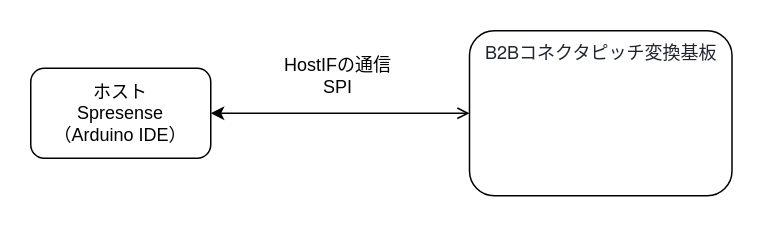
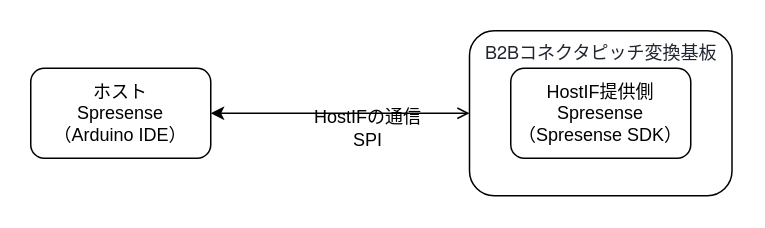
  <mxCell id="0" />
  <mxCell id="1" parent="0" />
  <mxCell id="2" style="edgeStyle=none;html=1;entryX=0;entryY=0.5;entryDx=0;entryDy=0;endArrow=open;endFill=1;startArrow=classic;startFill=1;" parent="1" source="3" target="6" edge="1"><mxGeometry relative="1" as="geometry" /></mxCell>
  <mxCell id="3" value="ホスト&lt;br&gt;Spresense&lt;br&gt;（Arduino IDE）" style="rounded=1;whiteSpace=wrap;html=1;" parent="1" vertex="1"><mxGeometry x="20" y="45" width="120" height="60" as="geometry" /></mxCell>
- <mxCell id="5" value="HostIFの通信&lt;br&gt;SPI" style="text;html=1;strokeColor=none;fillColor=none;align=center;verticalAlign=middle;whiteSpace=wrap;rounded=0;" parent="1" vertex="1"><mxGeometry x="180" y="35" width="90" height="30" as="geometry" /></mxCell>
+ <mxCell id="4" value="HostIF提供側&lt;br&gt;Spresense（Spresense SDK）" style="rounded=1;whiteSpace=wrap;html=1;" parent="1" vertex="1"><mxGeometry x="340" y="45" width="120" height="60" as="geometry" /></mxCell>
+ <mxCell id="5" value="HostIFの通信&lt;br&gt;SPI" style="text;html=1;strokeColor=none;fillColor=none;align=center;verticalAlign=middle;whiteSpace=wrap;rounded=0;" parent="1" vertex="1"><mxGeometry x="200" y="70" width="90" height="30" as="geometry" /></mxCell>
  <mxCell id="6" value="&lt;span style=&quot;color: rgb(33, 37, 48); font-family: SST, &amp;quot;Helvetica Neue&amp;quot;, Helvetica, Arial, sans-serif; text-align: start;&quot;&gt;&lt;font style=&quot;font-size: 12px;&quot;&gt;B2Bコネクタピッチ変換基板&lt;/font&gt;&lt;/span&gt;" style="rounded=1;whiteSpace=wrap;html=1;verticalAlign=top;labelBackgroundColor=none;fillColor=none;" parent="1" vertex="1"><mxGeometry x="312.5" y="20" width="175" height="110" as="geometry" /></mxCell>
